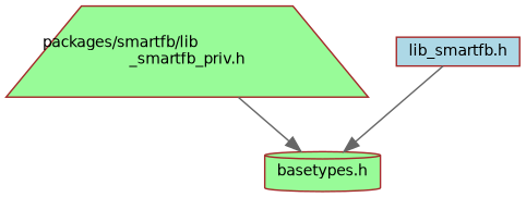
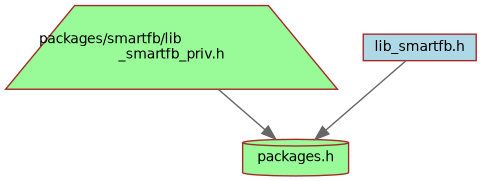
  digraph {
    fontname="DejaVu Sans"
    node [color=brown fillcolor=palegreen fontname="DejaVu Sans" fontsize=10 style=filled]
    edge [arrowhead=normal color=gray40 fontname="DejaVu Sans" fontsize=10 labelfontname=Helvetica labelfontsize=10 style=solid]
    n1 [fontcolor=black height=0.2 label="packages/smartfb/lib\l_smartfb_priv.h" shape=trapezium width=0.4]
-   n2 [height=0.2 label="basetypes.h" shape=cylinder width=0.4]
+   n2 [height=0.2 label="packages.h" shape=cylinder width=0.4]
    n3 [fillcolor=lightblue height=0.2 label="lib_smartfb.h" shape=box width=0.4]
    n1 -> n2
    n3 -> n2
  }
